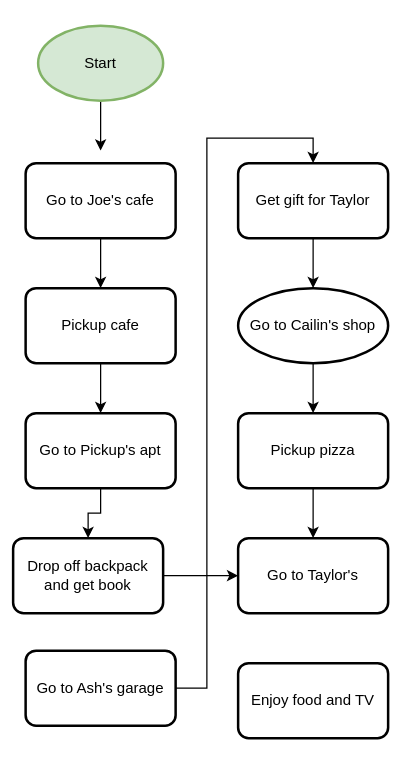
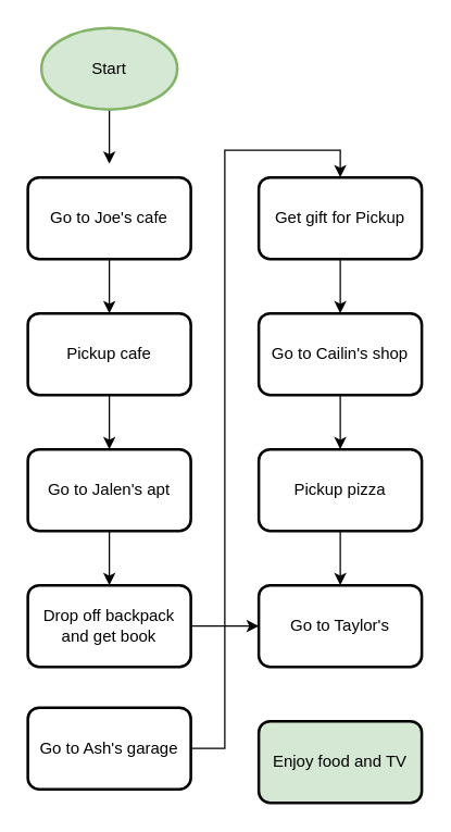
  <mxCell id="0" />
  <mxCell id="1" parent="0" />
  <mxCell id="2" style="edgeStyle=orthogonalEdgeStyle;rounded=0;orthogonalLoop=1;jettySize=auto;html=1;entryX=0.5;entryY=0;entryDx=0;entryDy=0;" edge="1" parent="1" source="3"><mxGeometry relative="1" as="geometry"><mxPoint x="80" y="120" as="targetPoint" /></mxGeometry></mxCell>
  <mxCell id="3" value="Start" style="strokeWidth=2;html=1;shape=mxgraph.flowchart.start_1;whiteSpace=wrap;fillColor=#d5e8d4;strokeColor=#82b366;" vertex="1" parent="1"><mxGeometry x="30" y="20" width="100" height="60" as="geometry" /></mxCell>
  <mxCell id="4" value="" style="edgeStyle=orthogonalEdgeStyle;rounded=0;orthogonalLoop=1;jettySize=auto;html=1;" edge="1" parent="1" source="5" target="7"><mxGeometry relative="1" as="geometry" /></mxCell>
  <mxCell id="5" value="Go to Joe's cafe" style="rounded=1;whiteSpace=wrap;html=1;arcSize=14;strokeWidth=2;" vertex="1" parent="1"><mxGeometry x="20" y="130" width="120" height="60" as="geometry" /></mxCell>
  <mxCell id="6" value="" style="edgeStyle=orthogonalEdgeStyle;rounded=0;orthogonalLoop=1;jettySize=auto;html=1;" edge="1" parent="1" source="7" target="9"><mxGeometry relative="1" as="geometry" /></mxCell>
  <mxCell id="7" value="Pickup cafe" style="rounded=1;whiteSpace=wrap;html=1;arcSize=14;strokeWidth=2;" vertex="1" parent="1"><mxGeometry x="20" y="230" width="120" height="60" as="geometry" /></mxCell>
  <mxCell id="8" value="" style="edgeStyle=orthogonalEdgeStyle;rounded=0;orthogonalLoop=1;jettySize=auto;html=1;" edge="1" parent="1" source="9" target="11"><mxGeometry relative="1" as="geometry" /></mxCell>
- <mxCell id="9" value="Go to Pickup's apt" style="rounded=1;whiteSpace=wrap;html=1;arcSize=14;strokeWidth=2;" vertex="1" parent="1"><mxGeometry x="20" y="330" width="120" height="60" as="geometry" /></mxCell>
+ <mxCell id="9" value="Go to Jalen's apt" style="rounded=1;whiteSpace=wrap;html=1;arcSize=14;strokeWidth=2;" vertex="1" parent="1"><mxGeometry x="20" y="330" width="120" height="60" as="geometry" /></mxCell>
  <mxCell id="10" value="" style="edgeStyle=orthogonalEdgeStyle;rounded=0;orthogonalLoop=1;jettySize=auto;html=1;" edge="1" parent="1" source="11" target="20"><mxGeometry relative="1" as="geometry" /></mxCell>
- <mxCell id="11" value="Drop off backpack and get book" style="rounded=1;whiteSpace=wrap;html=1;arcSize=14;strokeWidth=2;" vertex="1" parent="1"><mxGeometry x="10" y="430" width="120" height="60" as="geometry" /></mxCell>
+ <mxCell id="11" value="Drop off backpack and get book" style="rounded=1;whiteSpace=wrap;html=1;arcSize=14;strokeWidth=2;" vertex="1" parent="1"><mxGeometry x="20" y="430" width="120" height="60" as="geometry" /></mxCell>
  <mxCell id="12" value="" style="edgeStyle=orthogonalEdgeStyle;rounded=0;orthogonalLoop=1;jettySize=auto;html=1;entryX=0.5;entryY=0;entryDx=0;entryDy=0;" edge="1" parent="1" source="13" target="15"><mxGeometry relative="1" as="geometry" /></mxCell>
  <mxCell id="13" value="Go to Ash's garage" style="rounded=1;whiteSpace=wrap;html=1;arcSize=14;strokeWidth=2;" vertex="1" parent="1"><mxGeometry x="20" y="520" width="120" height="60" as="geometry" /></mxCell>
  <mxCell id="14" value="" style="edgeStyle=orthogonalEdgeStyle;rounded=0;orthogonalLoop=1;jettySize=auto;html=1;entryX=0.5;entryY=0;entryDx=0;entryDy=0;" edge="1" parent="1" source="15" target="17"><mxGeometry relative="1" as="geometry" /></mxCell>
- <mxCell id="15" value="Get gift for Taylor" style="rounded=1;whiteSpace=wrap;html=1;arcSize=14;strokeWidth=2;" vertex="1" parent="1"><mxGeometry x="190" y="130" width="120" height="60" as="geometry" /></mxCell>
+ <mxCell id="15" value="Get gift for Pickup" style="rounded=1;whiteSpace=wrap;html=1;arcSize=14;strokeWidth=2;" vertex="1" parent="1"><mxGeometry x="190" y="130" width="120" height="60" as="geometry" /></mxCell>
  <mxCell id="16" value="" style="edgeStyle=orthogonalEdgeStyle;rounded=0;orthogonalLoop=1;jettySize=auto;html=1;" edge="1" parent="1" source="17" target="19"><mxGeometry relative="1" as="geometry" /></mxCell>
- <mxCell id="17" value="Go to Cailin's shop" style="ellipse;whiteSpace=wrap;html=1;arcSize=14;strokeWidth=2;" vertex="1" parent="1"><mxGeometry x="190" y="230" width="120" height="60" as="geometry" /></mxCell>
+ <mxCell id="17" value="Go to Cailin's shop" style="rounded=1;whiteSpace=wrap;html=1;arcSize=14;strokeWidth=2;" vertex="1" parent="1"><mxGeometry x="190" y="230" width="120" height="60" as="geometry" /></mxCell>
  <mxCell id="18" value="" style="edgeStyle=orthogonalEdgeStyle;rounded=0;orthogonalLoop=1;jettySize=auto;html=1;" edge="1" parent="1" source="19" target="20"><mxGeometry relative="1" as="geometry" /></mxCell>
  <mxCell id="19" value="Pickup pizza" style="rounded=1;whiteSpace=wrap;html=1;arcSize=14;strokeWidth=2;" vertex="1" parent="1"><mxGeometry x="190" y="330" width="120" height="60" as="geometry" /></mxCell>
  <mxCell id="20" value="Go to Taylor's" style="rounded=1;whiteSpace=wrap;html=1;arcSize=14;strokeWidth=2;" vertex="1" parent="1"><mxGeometry x="190" y="430" width="120" height="60" as="geometry" /></mxCell>
- <mxCell id="21" value="Enjoy food and TV" style="rounded=1;whiteSpace=wrap;html=1;arcSize=14;strokeWidth=2;" vertex="1" parent="1"><mxGeometry x="190" y="530" width="120" height="60" as="geometry" /></mxCell>
+ <mxCell id="21" value="Enjoy food and TV" style="rounded=1;whiteSpace=wrap;html=1;arcSize=14;strokeWidth=2;fillColor=#d5e8d4;" vertex="1" parent="1"><mxGeometry x="190" y="530" width="120" height="60" as="geometry" /></mxCell>
